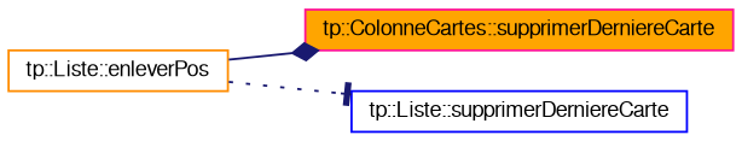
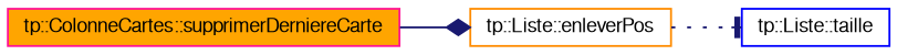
  digraph {
    rankdir=LR
    node [fillcolor=white fontname=FreeSans fontsize=10 shape=record style=filled]
    edge [color=midnightblue fontname=FreeSans fontsize=10 labelfontname=FreeSans labelfontsize=10]
    n1 [color=deeppink fillcolor=orange fontcolor=black height=0.2 label="tp::ColonneCartes::supprimerDerniereCarte" width=0.4]
    n2 [color=darkorange height=0.2 label="tp::Liste::enleverPos" width=0.4]
-   n3 [color=blue height=0.2 label="tp::Liste::supprimerDerniereCarte" width=0.4]
-   n2 -> n1 [arrowhead=diamond style=solid]
+   n3 [color=blue height=0.2 label="tp::Liste::taille" width=0.4]
+   n1 -> n2 [arrowhead=diamond style=solid]
    n2 -> n3 [arrowhead=tee style=dotted]
  }
